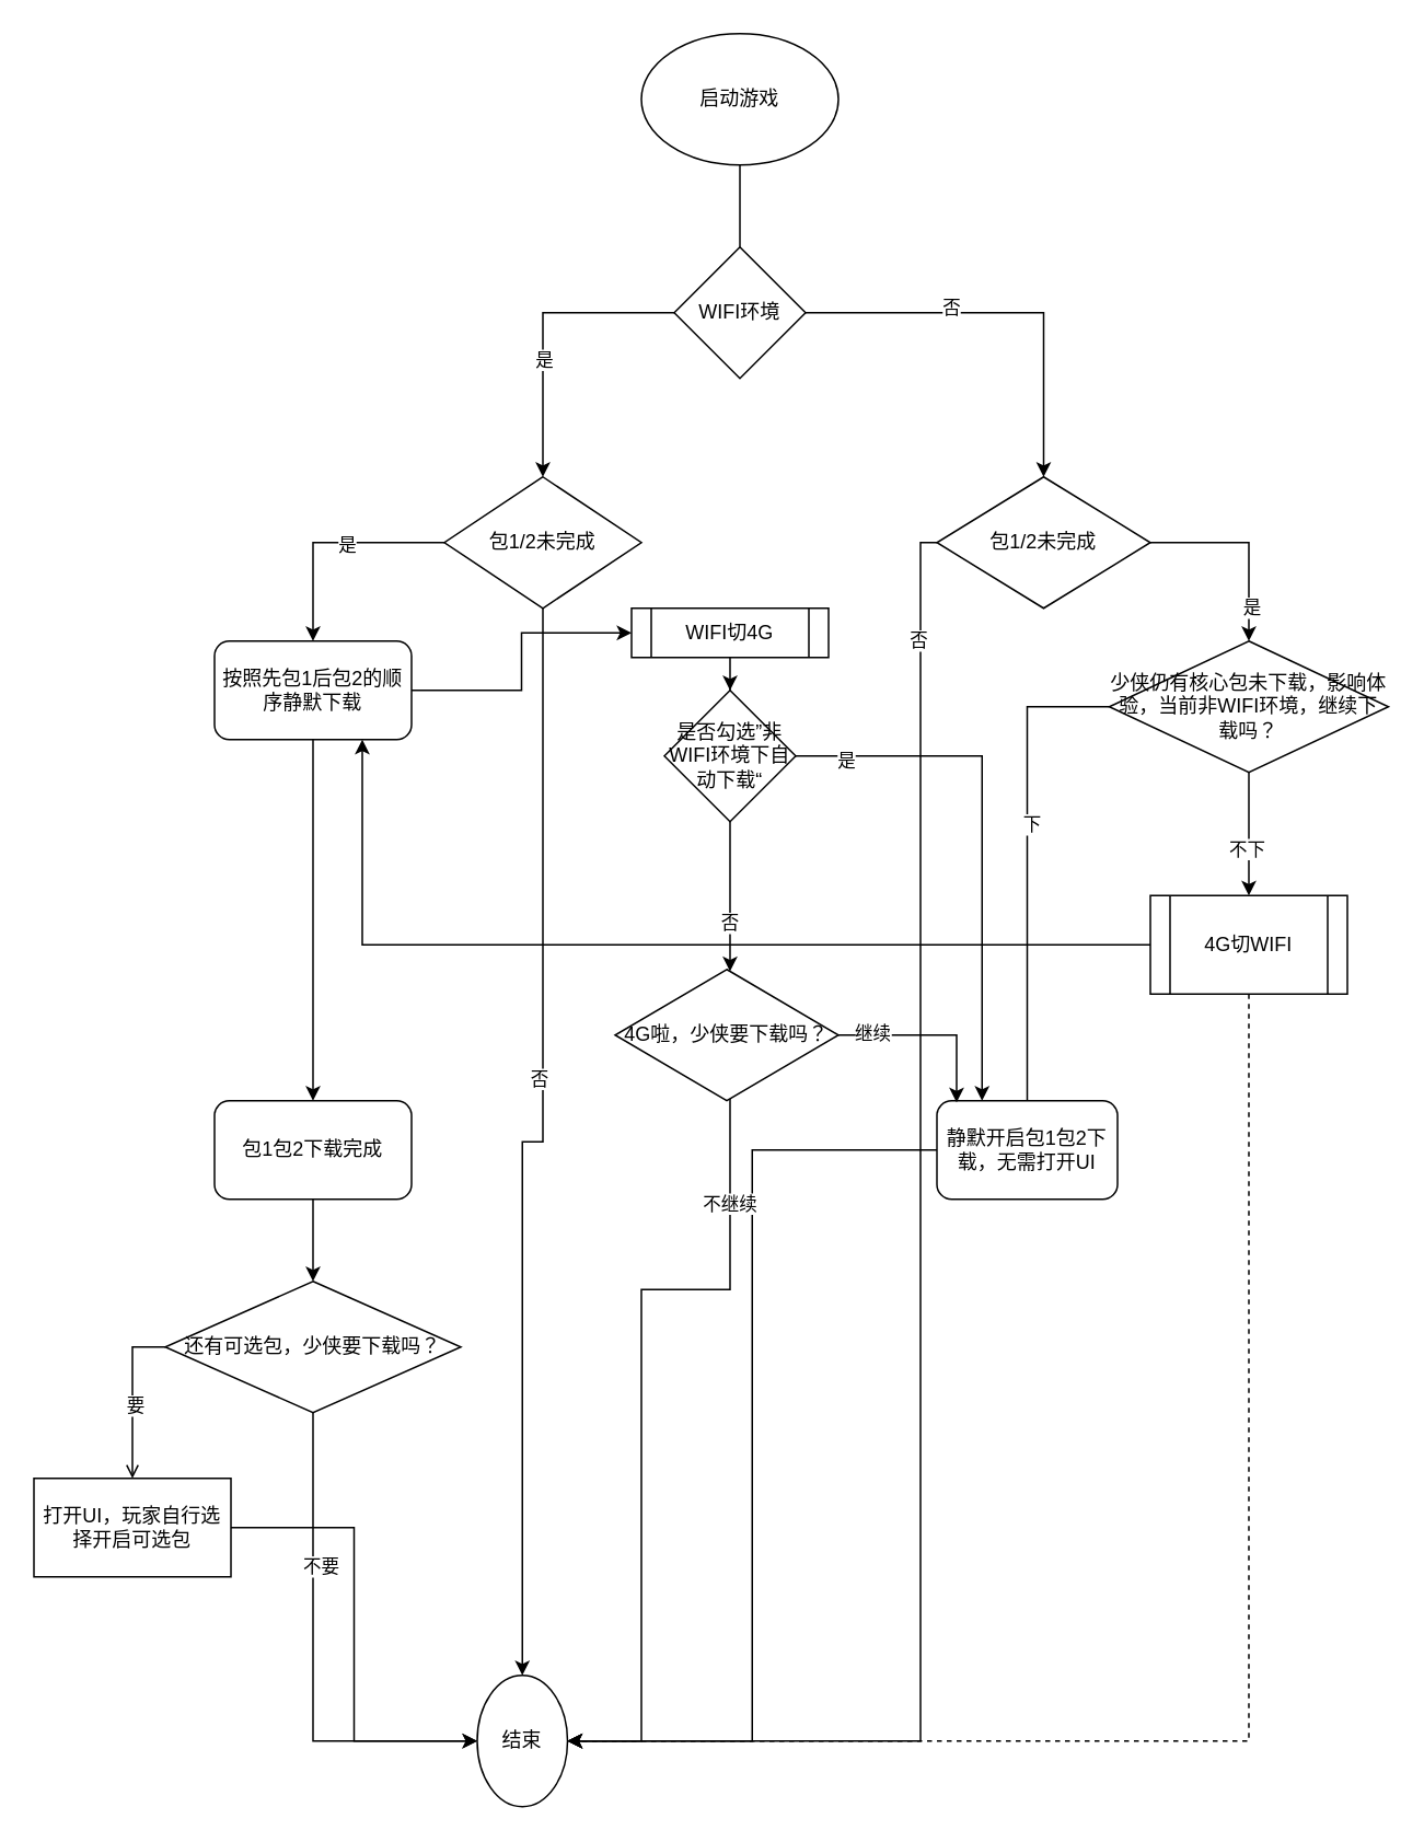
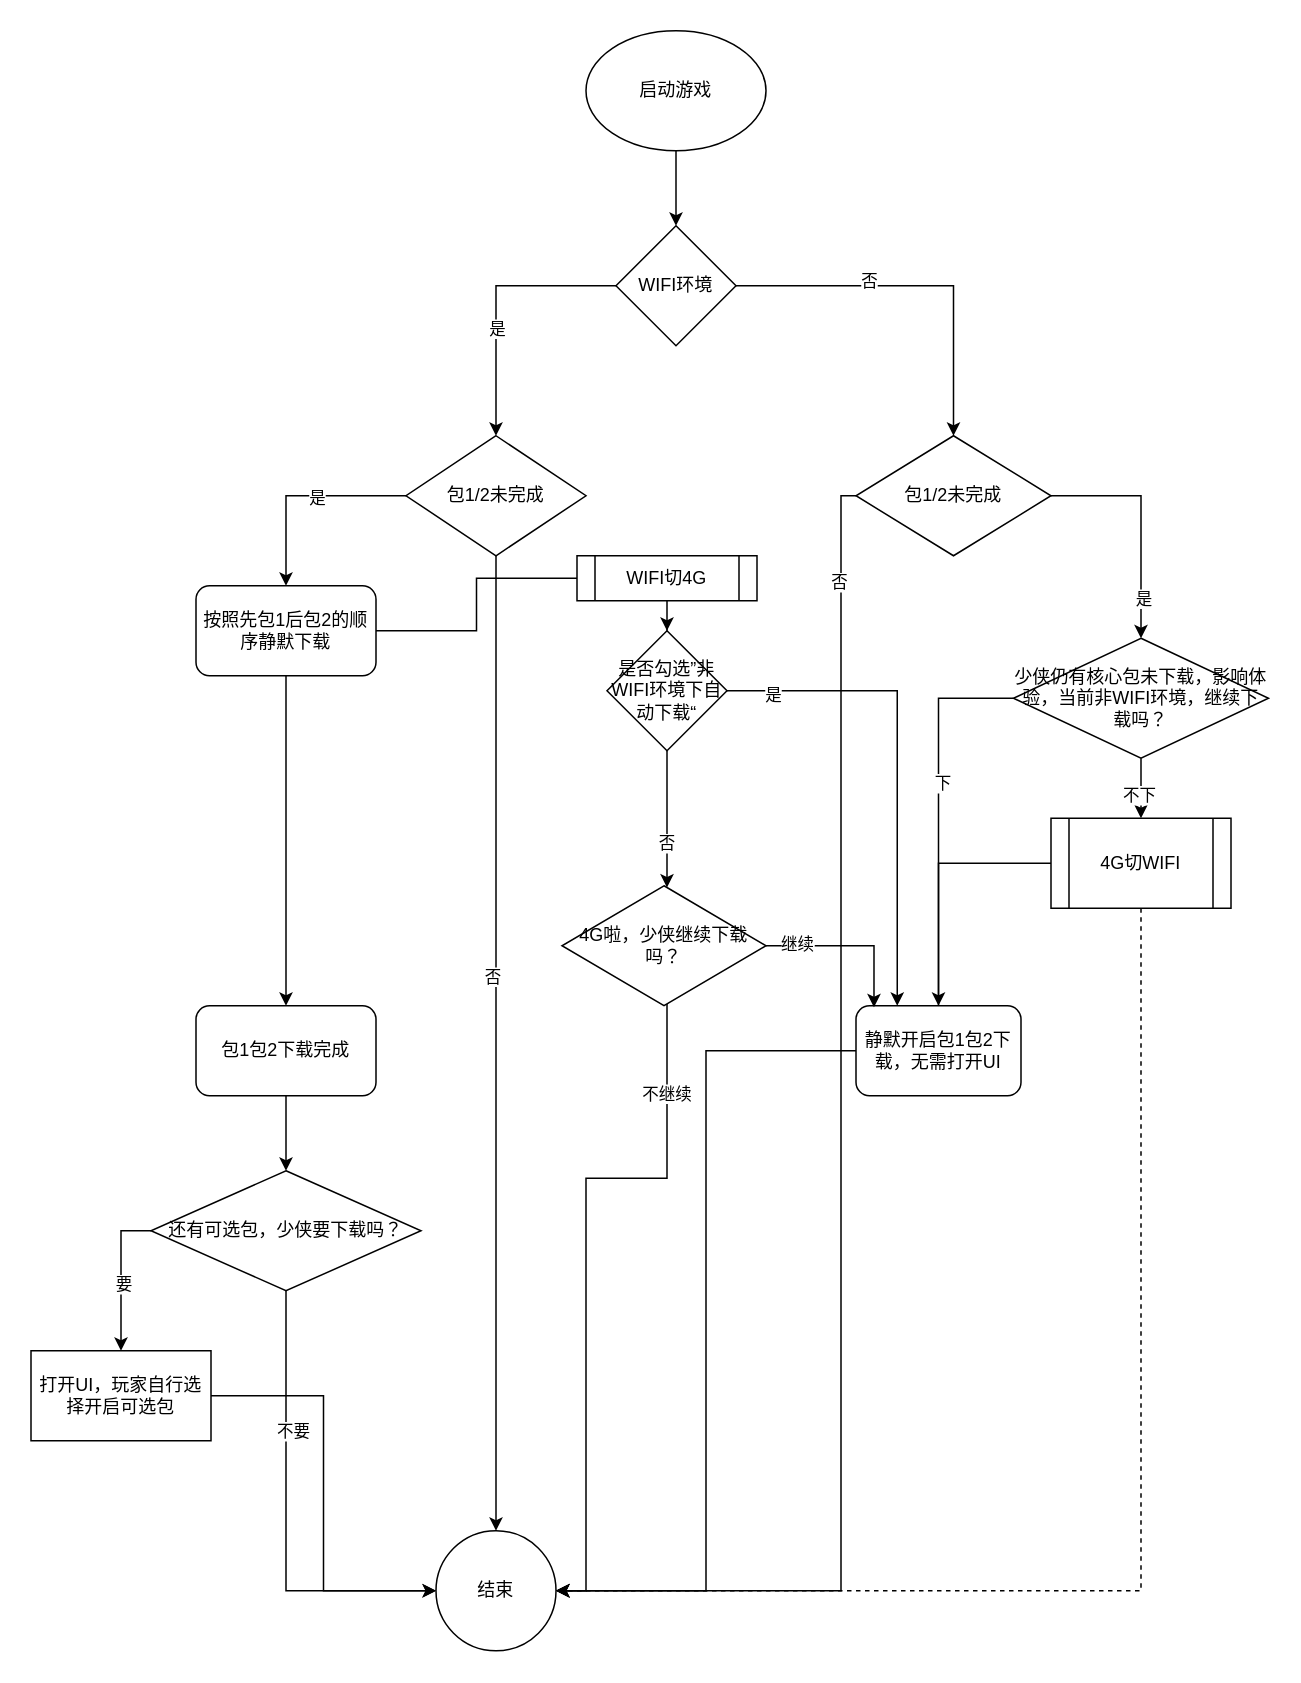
  <mxCell id="0" />
  <mxCell id="1" parent="0" />
- <mxCell id="2" style="edgeStyle=orthogonalEdgeStyle;rounded=0;orthogonalLoop=1;jettySize=auto;html=1;exitX=0.5;exitY=1;exitDx=0;exitDy=0;entryX=0.5;entryY=0;entryDx=0;entryDy=0;endArrow=none;" edge="1" parent="1" source="3" target="8"><mxGeometry relative="1" as="geometry" /></mxCell>
+ <mxCell id="2" style="edgeStyle=orthogonalEdgeStyle;rounded=0;orthogonalLoop=1;jettySize=auto;html=1;exitX=0.5;exitY=1;exitDx=0;exitDy=0;entryX=0.5;entryY=0;entryDx=0;entryDy=0;" edge="1" parent="1" source="3" target="8"><mxGeometry relative="1" as="geometry" /></mxCell>
  <mxCell id="3" value="启动游戏" style="ellipse;whiteSpace=wrap;html=1;" vertex="1" parent="1"><mxGeometry x="390" y="20" width="120" height="80" as="geometry" /></mxCell>
  <mxCell id="4" style="edgeStyle=orthogonalEdgeStyle;rounded=0;orthogonalLoop=1;jettySize=auto;html=1;exitX=0;exitY=0.5;exitDx=0;exitDy=0;entryX=0.5;entryY=0;entryDx=0;entryDy=0;" edge="1" parent="1" source="8" target="13"><mxGeometry relative="1" as="geometry" /></mxCell>
  <mxCell id="5" value="是" style="edgeLabel;html=1;align=center;verticalAlign=middle;resizable=0;points=[];" vertex="1" connectable="0" parent="4"><mxGeometry x="0.2" relative="1" as="geometry"><mxPoint as="offset" /></mxGeometry></mxCell>
  <mxCell id="6" style="edgeStyle=orthogonalEdgeStyle;rounded=0;orthogonalLoop=1;jettySize=auto;html=1;exitX=1;exitY=0.5;exitDx=0;exitDy=0;entryX=0.5;entryY=0;entryDx=0;entryDy=0;" edge="1" parent="1" source="8" target="31"><mxGeometry relative="1" as="geometry" /></mxCell>
  <mxCell id="7" value="否" style="edgeLabel;html=1;align=center;verticalAlign=middle;resizable=0;points=[];" vertex="1" connectable="0" parent="6"><mxGeometry x="-0.282" y="4" relative="1" as="geometry"><mxPoint as="offset" /></mxGeometry></mxCell>
  <mxCell id="8" value="WIFI环境" style="rhombus;whiteSpace=wrap;html=1;" vertex="1" parent="1"><mxGeometry x="410" y="150" width="80" height="80" as="geometry" /></mxCell>
  <mxCell id="9" style="edgeStyle=orthogonalEdgeStyle;rounded=0;orthogonalLoop=1;jettySize=auto;html=1;exitX=0;exitY=0.5;exitDx=0;exitDy=0;" edge="1" parent="1" source="13" target="16"><mxGeometry relative="1" as="geometry" /></mxCell>
  <mxCell id="10" value="是" style="edgeLabel;html=1;align=center;verticalAlign=middle;resizable=0;points=[];" vertex="1" connectable="0" parent="9"><mxGeometry x="-0.147" y="1" relative="1" as="geometry"><mxPoint as="offset" /></mxGeometry></mxCell>
  <mxCell id="11" style="edgeStyle=orthogonalEdgeStyle;rounded=0;orthogonalLoop=1;jettySize=auto;html=1;exitX=0.5;exitY=1;exitDx=0;exitDy=0;" edge="1" parent="1" source="13" target="17"><mxGeometry relative="1" as="geometry" /></mxCell>
  <mxCell id="12" value="否" style="edgeLabel;html=1;align=center;verticalAlign=middle;resizable=0;points=[];" vertex="1" connectable="0" parent="11"><mxGeometry x="-0.138" y="-3" relative="1" as="geometry"><mxPoint as="offset" /></mxGeometry></mxCell>
  <mxCell id="13" value="包1/2未完成" style="rhombus;whiteSpace=wrap;html=1;" vertex="1" parent="1"><mxGeometry x="270" y="290" width="120" height="80" as="geometry" /></mxCell>
  <mxCell id="14" style="edgeStyle=orthogonalEdgeStyle;rounded=0;orthogonalLoop=1;jettySize=auto;html=1;exitX=0.5;exitY=1;exitDx=0;exitDy=0;entryX=0.5;entryY=0;entryDx=0;entryDy=0;" edge="1" parent="1" source="16" target="19"><mxGeometry relative="1" as="geometry" /></mxCell>
- <mxCell id="15" style="edgeStyle=orthogonalEdgeStyle;rounded=0;orthogonalLoop=1;jettySize=auto;html=1;" edge="1" parent="1" source="16" target="40"><mxGeometry relative="1" as="geometry" /></mxCell>
+ <mxCell id="15" style="edgeStyle=orthogonalEdgeStyle;rounded=0;orthogonalLoop=1;jettySize=auto;html=1;endArrow=none;" edge="1" parent="1" source="16" target="40"><mxGeometry relative="1" as="geometry" /></mxCell>
  <mxCell id="16" value="按照先包1后包2的顺序静默下载" style="rounded=1;whiteSpace=wrap;html=1;" vertex="1" parent="1"><mxGeometry x="130" y="390" width="120" height="60" as="geometry" /></mxCell>
- <mxCell id="17" value="结束" style="ellipse;whiteSpace=wrap;html=1;aspect=fixed;" vertex="1" parent="1"><mxGeometry x="290" y="1020" width="55" height="80" as="geometry" /></mxCell>
+ <mxCell id="17" value="结束" style="ellipse;whiteSpace=wrap;html=1;aspect=fixed;" vertex="1" parent="1"><mxGeometry x="290" y="1020" width="80" height="80" as="geometry" /></mxCell>
  <mxCell id="18" style="edgeStyle=orthogonalEdgeStyle;rounded=0;orthogonalLoop=1;jettySize=auto;html=1;exitX=0.5;exitY=1;exitDx=0;exitDy=0;entryX=0.5;entryY=0;entryDx=0;entryDy=0;" edge="1" parent="1" source="19" target="24"><mxGeometry relative="1" as="geometry" /></mxCell>
  <mxCell id="19" value="包1包2下载完成" style="rounded=1;whiteSpace=wrap;html=1;" vertex="1" parent="1"><mxGeometry x="130" y="670" width="120" height="60" as="geometry" /></mxCell>
- <mxCell id="20" style="edgeStyle=orthogonalEdgeStyle;rounded=0;orthogonalLoop=1;jettySize=auto;html=1;exitX=0;exitY=0.5;exitDx=0;exitDy=0;endArrow=open;" edge="1" parent="1" source="24" target="26"><mxGeometry relative="1" as="geometry" /></mxCell>
+ <mxCell id="20" style="edgeStyle=orthogonalEdgeStyle;rounded=0;orthogonalLoop=1;jettySize=auto;html=1;exitX=0;exitY=0.5;exitDx=0;exitDy=0;" edge="1" parent="1" source="24" target="26"><mxGeometry relative="1" as="geometry" /></mxCell>
  <mxCell id="21" value="要" style="edgeLabel;html=1;align=center;verticalAlign=middle;resizable=0;points=[];" vertex="1" connectable="0" parent="20"><mxGeometry x="0.096" y="1" relative="1" as="geometry"><mxPoint as="offset" /></mxGeometry></mxCell>
  <mxCell id="22" style="edgeStyle=orthogonalEdgeStyle;rounded=0;orthogonalLoop=1;jettySize=auto;html=1;exitX=0.5;exitY=1;exitDx=0;exitDy=0;entryX=0;entryY=0.5;entryDx=0;entryDy=0;" edge="1" parent="1" source="24" target="17"><mxGeometry relative="1" as="geometry" /></mxCell>
  <mxCell id="23" value="不要" style="edgeLabel;html=1;align=center;verticalAlign=middle;resizable=0;points=[];" vertex="1" connectable="0" parent="22"><mxGeometry x="-0.377" y="4" relative="1" as="geometry"><mxPoint as="offset" /></mxGeometry></mxCell>
  <mxCell id="24" value="还有可选包，少侠要下载吗？" style="rhombus;whiteSpace=wrap;html=1;" vertex="1" parent="1"><mxGeometry x="100" y="780" width="180" height="80" as="geometry" /></mxCell>
  <mxCell id="25" style="edgeStyle=orthogonalEdgeStyle;rounded=0;orthogonalLoop=1;jettySize=auto;html=1;entryX=0;entryY=0.5;entryDx=0;entryDy=0;" edge="1" parent="1" source="26" target="17"><mxGeometry relative="1" as="geometry" /></mxCell>
  <mxCell id="26" value="打开UI，玩家自行选择开启可选包" style="whiteSpace=wrap;html=1;rounded=0;" vertex="1" parent="1"><mxGeometry x="20" y="900" width="120" height="60" as="geometry" /></mxCell>
  <mxCell id="27" style="edgeStyle=orthogonalEdgeStyle;rounded=0;orthogonalLoop=1;jettySize=auto;html=1;exitX=1;exitY=0.5;exitDx=0;exitDy=0;entryX=0.5;entryY=0;entryDx=0;entryDy=0;" edge="1" parent="1" source="31" target="36"><mxGeometry relative="1" as="geometry" /></mxCell>
  <mxCell id="28" value="是" style="edgeLabel;html=1;align=center;verticalAlign=middle;resizable=0;points=[];" vertex="1" connectable="0" parent="27"><mxGeometry x="0.646" y="1" relative="1" as="geometry"><mxPoint as="offset" /></mxGeometry></mxCell>
  <mxCell id="29" style="edgeStyle=orthogonalEdgeStyle;rounded=0;orthogonalLoop=1;jettySize=auto;html=1;entryX=1;entryY=0.5;entryDx=0;entryDy=0;" edge="1" parent="1" source="31" target="17"><mxGeometry relative="1" as="geometry"><Array as="points"><mxPoint x="560" y="330" /><mxPoint x="560" y="1060" /></Array></mxGeometry></mxCell>
  <mxCell id="30" value="否" style="edgeLabel;html=1;align=center;verticalAlign=middle;resizable=0;points=[];" vertex="1" connectable="0" parent="29"><mxGeometry x="-0.856" y="-2" relative="1" as="geometry"><mxPoint as="offset" /></mxGeometry></mxCell>
  <mxCell id="31" value="包1/2未完成" style="rhombus;whiteSpace=wrap;html=1;" vertex="1" parent="1"><mxGeometry x="570" y="290" width="130" height="80" as="geometry" /></mxCell>
  <mxCell id="32" style="edgeStyle=orthogonalEdgeStyle;rounded=0;orthogonalLoop=1;jettySize=auto;html=1;exitX=0;exitY=0.5;exitDx=0;exitDy=0;entryX=0.5;entryY=0;entryDx=0;entryDy=0;endArrow=none;" edge="1" parent="1" source="36" target="38"><mxGeometry relative="1" as="geometry" /></mxCell>
  <mxCell id="33" value="下" style="edgeLabel;html=1;align=center;verticalAlign=middle;resizable=0;points=[];" vertex="1" connectable="0" parent="32"><mxGeometry x="-0.167" y="2" relative="1" as="geometry"><mxPoint as="offset" /></mxGeometry></mxCell>
  <mxCell id="34" style="edgeStyle=orthogonalEdgeStyle;rounded=0;orthogonalLoop=1;jettySize=auto;html=1;entryX=0.5;entryY=0;entryDx=0;entryDy=0;" edge="1" parent="1" source="36" target="48"><mxGeometry relative="1" as="geometry" /></mxCell>
  <mxCell id="35" value="不下" style="edgeLabel;html=1;align=center;verticalAlign=middle;resizable=0;points=[];" vertex="1" connectable="0" parent="34"><mxGeometry x="0.214" y="-2" relative="1" as="geometry"><mxPoint as="offset" /></mxGeometry></mxCell>
- <mxCell id="36" value="少侠仍有核心包未下载，影响体验，当前非WIFI环境，继续下载吗？" style="rhombus;whiteSpace=wrap;html=1;" vertex="1" parent="1"><mxGeometry x="675" y="390" width="170" height="80" as="geometry" /></mxCell>
+ <mxCell id="36" value="少侠仍有核心包未下载，影响体验，当前非WIFI环境，继续下载吗？" style="rhombus;whiteSpace=wrap;html=1;" vertex="1" parent="1"><mxGeometry x="675" y="425" width="170" height="80" as="geometry" /></mxCell>
  <mxCell id="37" style="edgeStyle=orthogonalEdgeStyle;rounded=0;orthogonalLoop=1;jettySize=auto;html=1;entryX=1;entryY=0.5;entryDx=0;entryDy=0;" edge="1" parent="1" source="38" target="17"><mxGeometry relative="1" as="geometry" /></mxCell>
  <mxCell id="38" value="静默开启包1包2下载，无需打开UI" style="rounded=1;whiteSpace=wrap;html=1;" vertex="1" parent="1"><mxGeometry x="570" y="670" width="110" height="60" as="geometry" /></mxCell>
  <mxCell id="39" style="edgeStyle=orthogonalEdgeStyle;rounded=0;orthogonalLoop=1;jettySize=auto;html=1;exitX=0.5;exitY=1;exitDx=0;exitDy=0;" edge="1" parent="1" source="40" target="53"><mxGeometry relative="1" as="geometry" /></mxCell>
  <mxCell id="40" value="WIFI切4G" style="shape=process;whiteSpace=wrap;html=1;backgroundOutline=1;" vertex="1" parent="1"><mxGeometry x="384" y="370" width="120" height="30" as="geometry" /></mxCell>
  <mxCell id="41" style="edgeStyle=orthogonalEdgeStyle;rounded=0;orthogonalLoop=1;jettySize=auto;html=1;entryX=1;entryY=0.5;entryDx=0;entryDy=0;" edge="1" parent="1" source="45" target="17"><mxGeometry relative="1" as="geometry"><Array as="points"><mxPoint x="444" y="785" /><mxPoint x="390" y="785" /><mxPoint x="390" y="1060" /></Array></mxGeometry></mxCell>
  <mxCell id="42" value="不继续" style="edgeLabel;html=1;align=center;verticalAlign=middle;resizable=0;points=[];" vertex="1" connectable="0" parent="41"><mxGeometry x="-0.74" y="-1" relative="1" as="geometry"><mxPoint as="offset" /></mxGeometry></mxCell>
  <mxCell id="43" style="edgeStyle=orthogonalEdgeStyle;rounded=0;orthogonalLoop=1;jettySize=auto;html=1;exitX=1;exitY=0.5;exitDx=0;exitDy=0;entryX=0.109;entryY=0.017;entryDx=0;entryDy=0;entryPerimeter=0;" edge="1" parent="1" source="45" target="38"><mxGeometry relative="1" as="geometry" /></mxCell>
  <mxCell id="44" value="继续" style="edgeLabel;html=1;align=center;verticalAlign=middle;resizable=0;points=[];" vertex="1" connectable="0" parent="43"><mxGeometry x="-0.788" y="2" relative="1" as="geometry"><mxPoint x="8" as="offset" /></mxGeometry></mxCell>
- <mxCell id="45" value="4G啦，少侠要下载吗？" style="rhombus;whiteSpace=wrap;html=1;" vertex="1" parent="1"><mxGeometry x="374" y="590" width="136" height="80" as="geometry" /></mxCell>
+ <mxCell id="45" value="4G啦，少侠继续下载吗？" style="rhombus;whiteSpace=wrap;html=1;" vertex="1" parent="1"><mxGeometry x="374" y="590" width="136" height="80" as="geometry" /></mxCell>
  <mxCell id="46" style="edgeStyle=orthogonalEdgeStyle;rounded=0;orthogonalLoop=1;jettySize=auto;html=1;entryX=1;entryY=0.5;entryDx=0;entryDy=0;dashed=1;" edge="1" parent="1" source="48" target="17"><mxGeometry relative="1" as="geometry"><Array as="points"><mxPoint x="760" y="1060" /></Array></mxGeometry></mxCell>
- <mxCell id="47" style="edgeStyle=orthogonalEdgeStyle;rounded=0;orthogonalLoop=1;jettySize=auto;html=1;entryX=0.75;entryY=1;entryDx=0;entryDy=0;" edge="1" parent="1" source="48" target="16"><mxGeometry relative="1" as="geometry" /></mxCell>
+ <mxCell id="47" style="edgeStyle=orthogonalEdgeStyle;rounded=0;orthogonalLoop=1;jettySize=auto;html=1;" edge="1" parent="1" source="48" target="38"><mxGeometry relative="1" as="geometry" /></mxCell>
  <mxCell id="48" value="4G切WIFI" style="shape=process;whiteSpace=wrap;html=1;backgroundOutline=1;" vertex="1" parent="1"><mxGeometry x="700" y="545" width="120" height="60" as="geometry" /></mxCell>
  <mxCell id="49" style="edgeStyle=orthogonalEdgeStyle;rounded=0;orthogonalLoop=1;jettySize=auto;html=1;exitX=1;exitY=0.5;exitDx=0;exitDy=0;entryX=0.25;entryY=0;entryDx=0;entryDy=0;" edge="1" parent="1" source="53" target="38"><mxGeometry relative="1" as="geometry" /></mxCell>
  <mxCell id="50" value="是" style="edgeLabel;html=1;align=center;verticalAlign=middle;resizable=0;points=[];" vertex="1" connectable="0" parent="49"><mxGeometry x="-0.815" y="-2" relative="1" as="geometry"><mxPoint as="offset" /></mxGeometry></mxCell>
  <mxCell id="51" style="edgeStyle=orthogonalEdgeStyle;rounded=0;orthogonalLoop=1;jettySize=auto;html=1;" edge="1" parent="1" source="53" target="45"><mxGeometry relative="1" as="geometry"><Array as="points"><mxPoint x="444" y="550" /><mxPoint x="444" y="550" /></Array></mxGeometry></mxCell>
  <mxCell id="52" value="否" style="edgeLabel;html=1;align=center;verticalAlign=middle;resizable=0;points=[];" vertex="1" connectable="0" parent="51"><mxGeometry x="0.333" y="-1" relative="1" as="geometry"><mxPoint as="offset" /></mxGeometry></mxCell>
  <mxCell id="53" value="是否勾选”非WIFI环境下自动下载“" style="rhombus;whiteSpace=wrap;html=1;" vertex="1" parent="1"><mxGeometry x="404" y="420" width="80" height="80" as="geometry" /></mxCell>
